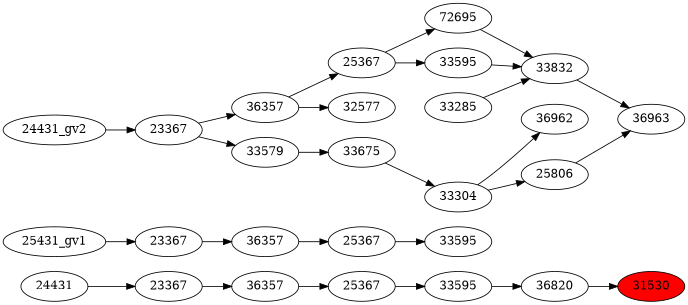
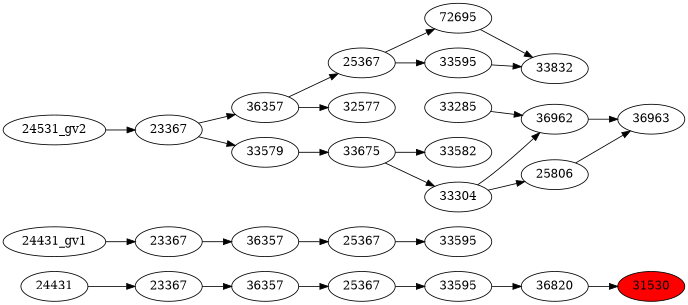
  strict digraph {
    rankdir=LR
    n1 [fillcolor=red label=31530 style=filled]
    n2 [label=36820]
    n3 [label=33595]
    n4 [label=25367]
    n5 [label=36357]
    n6 [label=23367]
    n7 [label=24431]
    n8 [label=33595]
    n9 [label=25367]
    n10 [label=36357]
    n11 [label=23367]
-   "24431_gv1" [label="25431_gv1"]
+   "24431_gv1"
    n13 [label=33832]
    n14 [label=72695]
    n15 [label=33595]
    n16 [label=25367]
    n17 [label=33285]
    n18 [label=36962]
    n19 [label=36357]
    n20 [label=32577]
+   n21 [label=33582]
    n22 [label=23367]
    n23 [label=33579]
    n24 [label=33675]
    n25 [label=36963]
    n26 [label=25806]
    n27 [label=33304]
-   "24431_gv2"
+   "24431_gv2" [label="24531_gv2"]
    subgraph sub_1 {
      n1
      n2
      n3
      n4
      n5
      n6
      n7
    }
    subgraph sub_2 {
      n8
      n9
      n10
      n11
      "24431_gv1"
    }
    subgraph sub_3 {
      n13
      n14
      n15
      n16
      n17
      n18
      n19
      n20
+     n21
      n22
      n23
      n24
      n25
      n26
      n27
      "24431_gv2"
    }
    n2 -> n1
    n3 -> n2
    n4 -> n3
    n5 -> n4
    n6 -> n5
    n7 -> n6
    n9 -> n8
    n10 -> n9
    n11 -> n10
    "24431_gv1" -> n11
    n14 -> n13
    n15 -> n13
    n16 -> n14
    n16 -> n15
-   n17 -> n13
-   n13 -> n25
+   n17 -> n18
+   n18 -> n25
    n19 -> n16
    n19 -> n20
    n22 -> n19
    n22 -> n23
    n23 -> n24
+   n24 -> n21
    n24 -> n27
    n26 -> n25
    n27 -> n18
    n27 -> n26
    "24431_gv2" -> n22
  }
